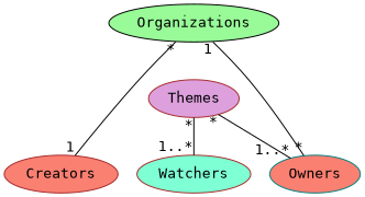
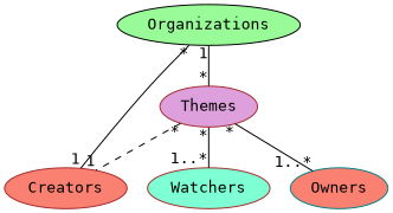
  graph {
    fontname="DejaVu Sans Mono"
    node [color=brown fillcolor=salmon fontname="DejaVu Sans Mono" style=filled]
    edge [fontname="DejaVu Sans Mono" headlabel=1 style=solid taillabel="*"]
    Organizations [color=black fillcolor=palegreen]
    Themes [fillcolor=plum]
    Creators
    Owners [color=teal]
    Watchers [fillcolor=aquamarine]
-   Organizations -- Owners [headlabel="*" taillabel=1]
+   Organizations -- Themes [headlabel="*" taillabel=1]
    Organizations -- Creators
+   Themes -- Creators [style=dashed]
    Themes -- Owners [headlabel="1..*"]
    Themes -- Watchers [headlabel="1..*"]
  }
